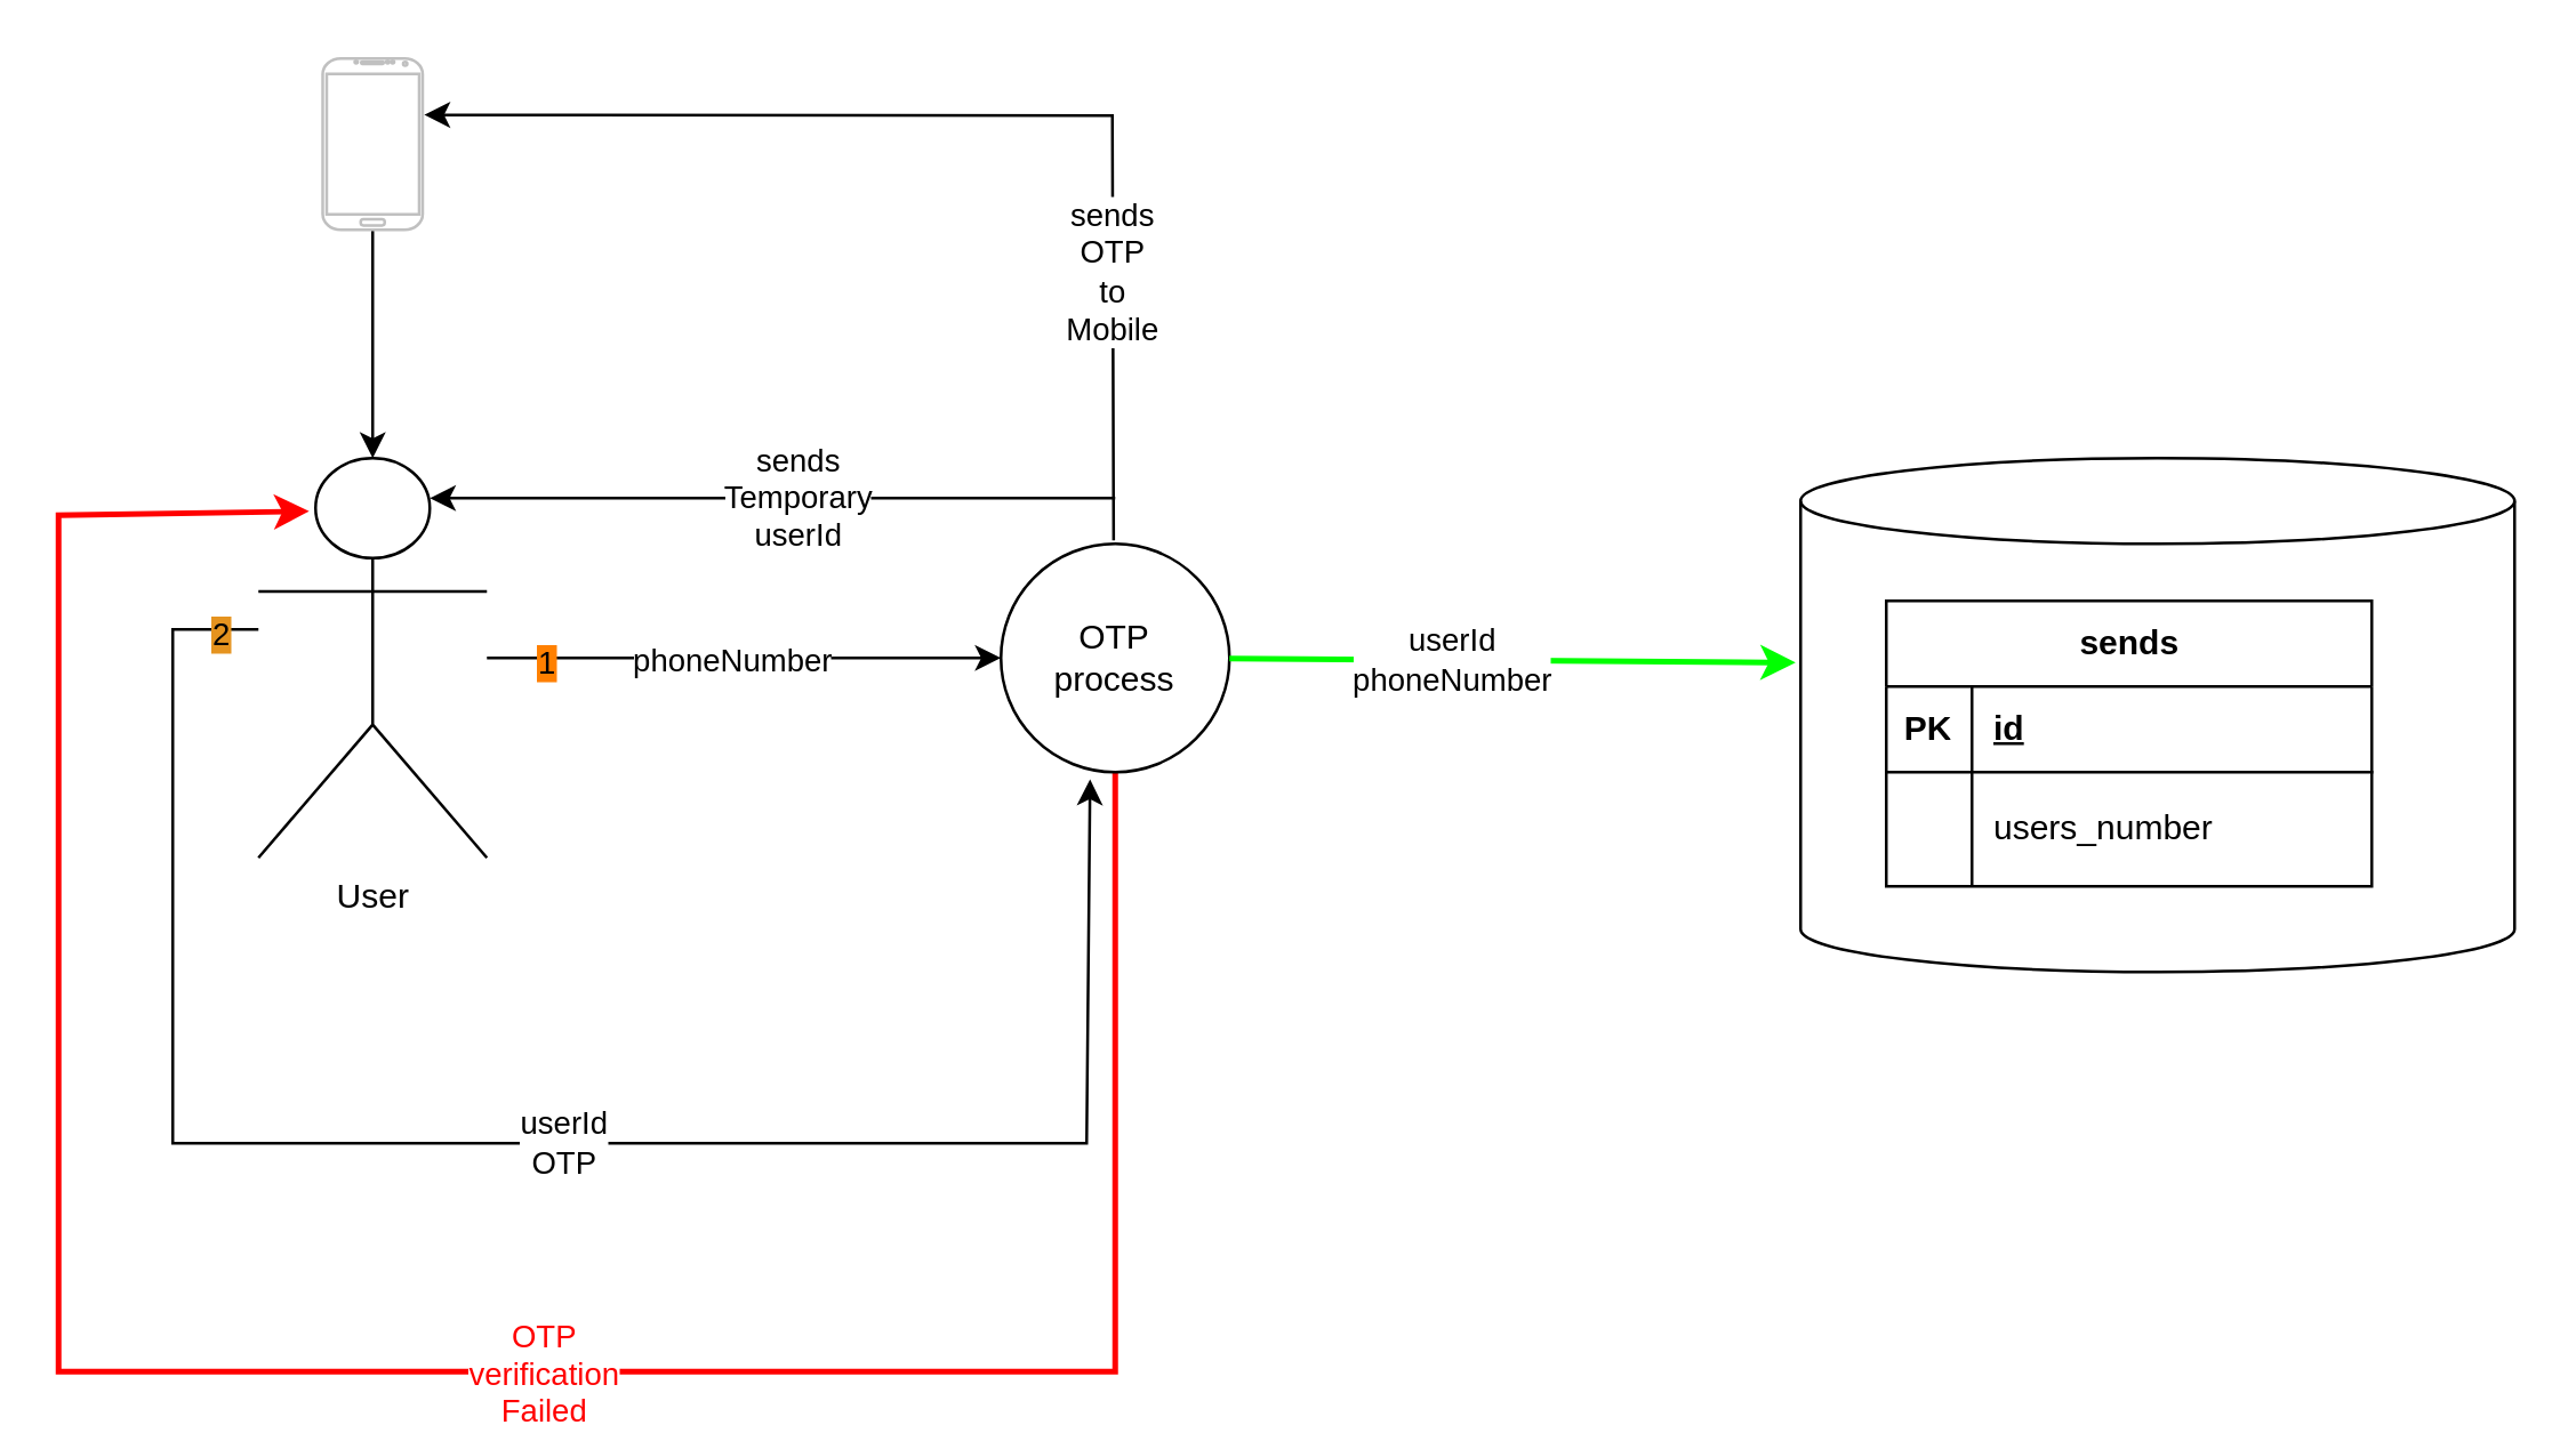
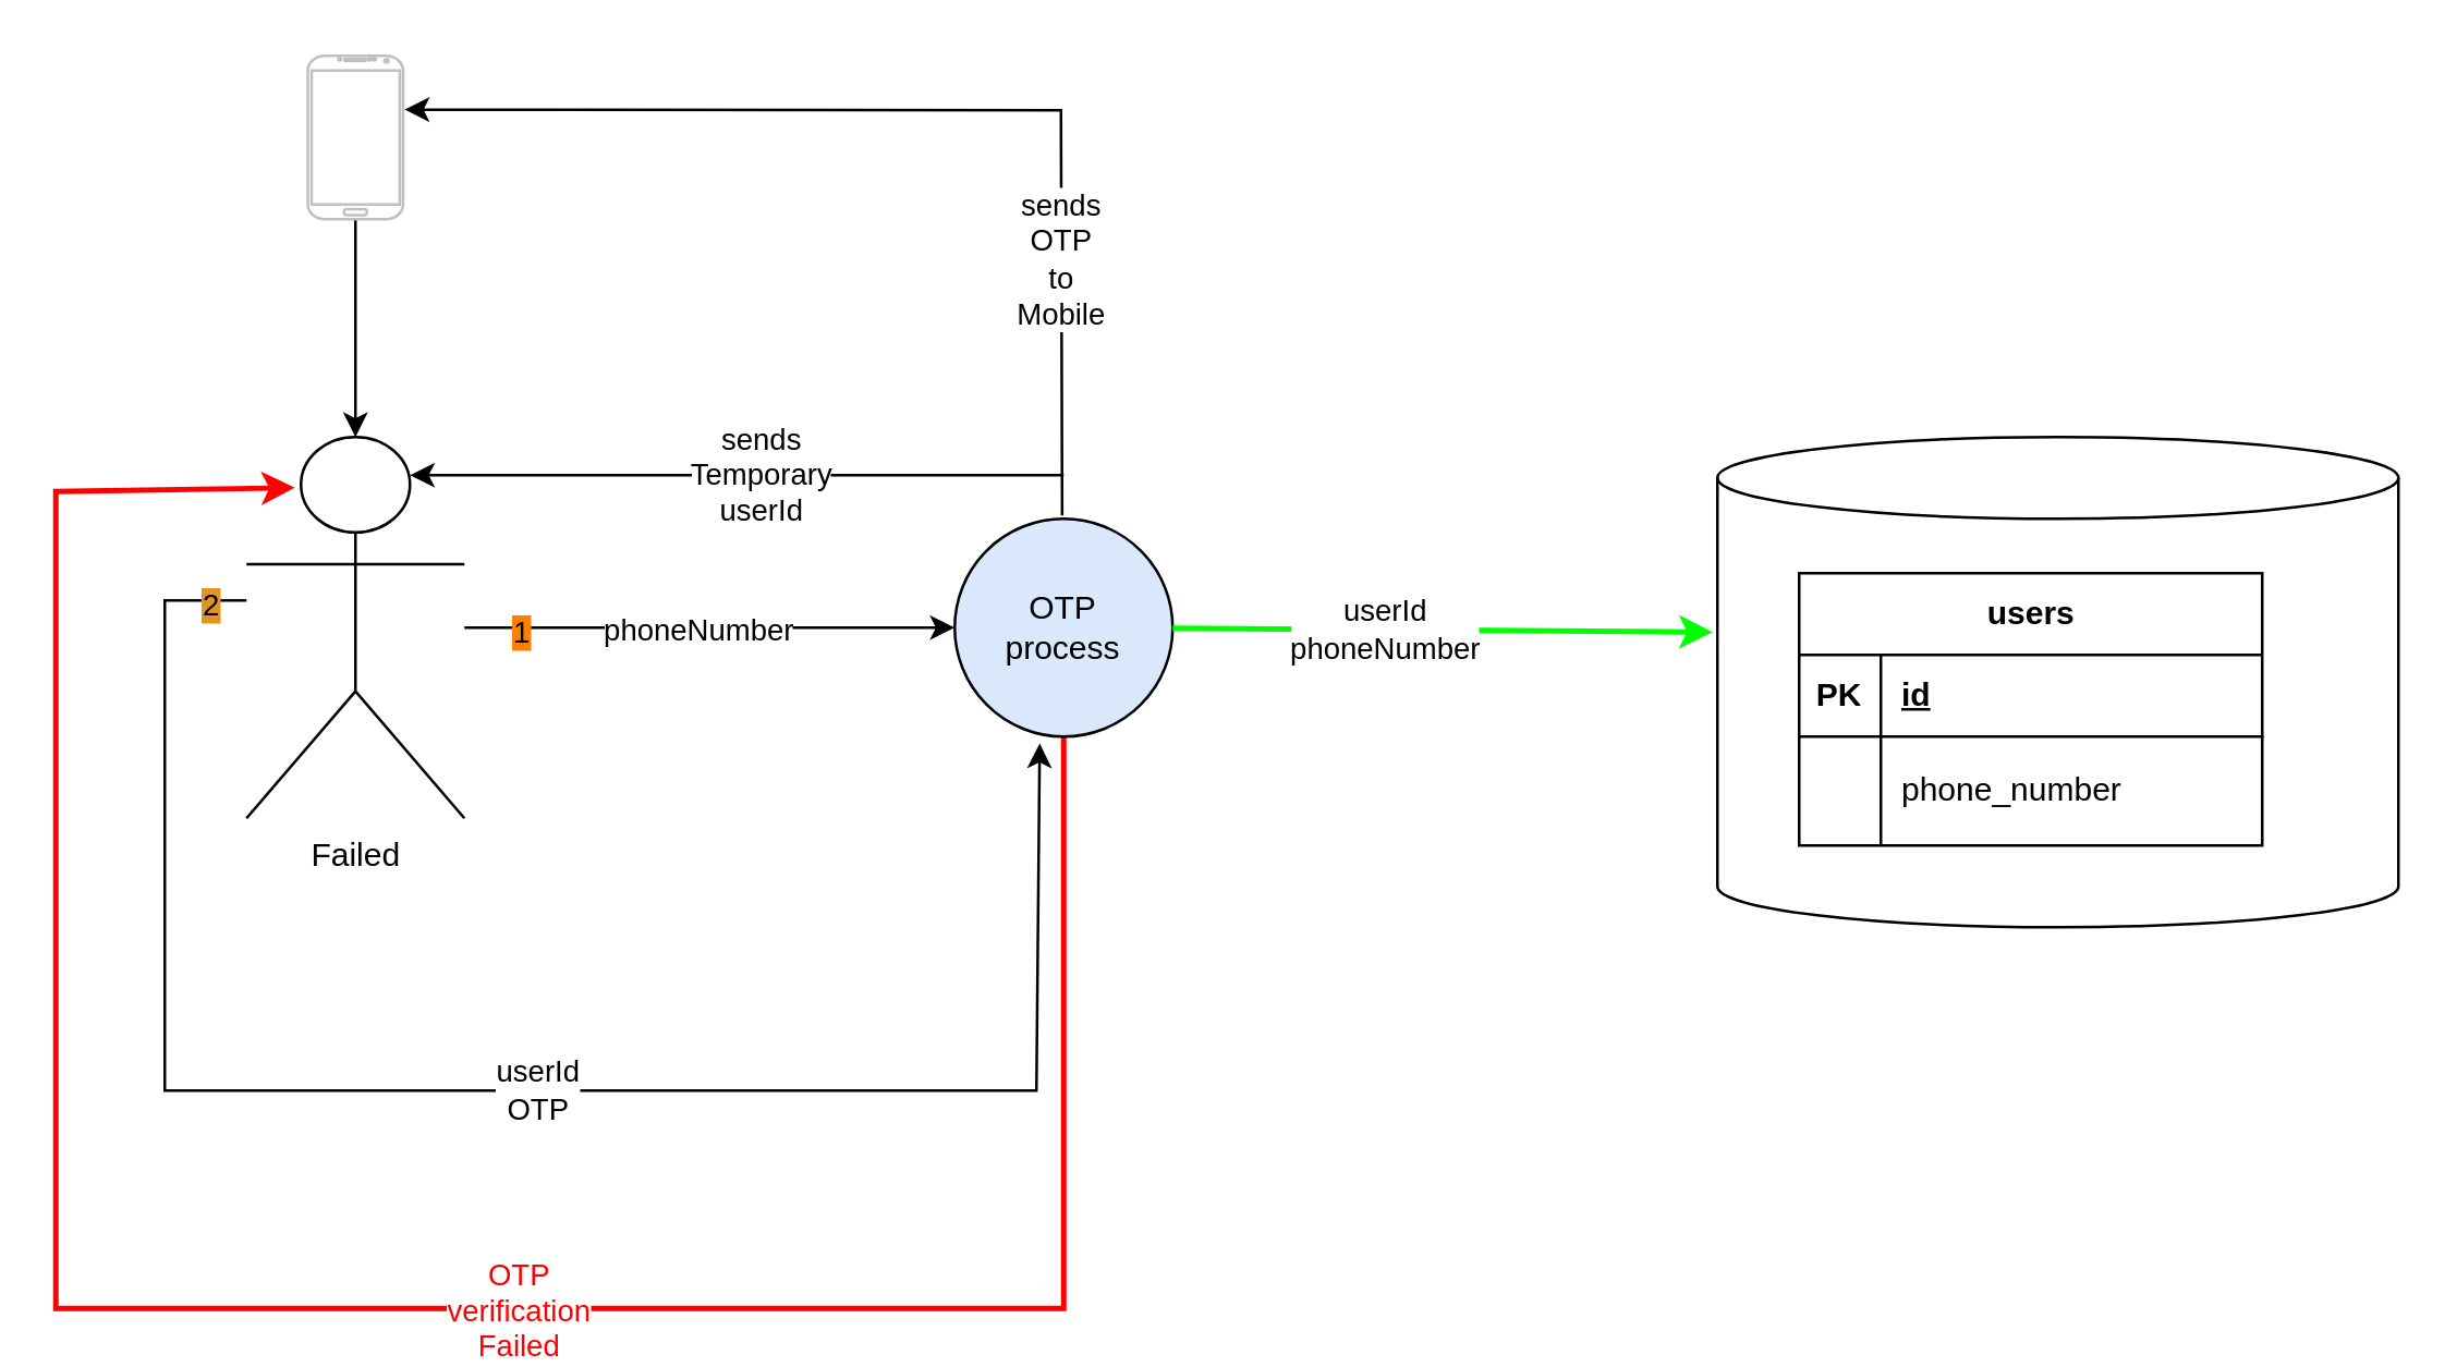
  <mxCell id="0" />
  <mxCell id="1" parent="0" />
  <mxCell id="2" value="" style="edgeStyle=none;html=1;" parent="1" source="5" target="8" edge="1"><mxGeometry relative="1" as="geometry" /></mxCell>
  <mxCell id="3" value="phoneNumber" style="edgeLabel;html=1;align=center;verticalAlign=middle;resizable=0;points=[];" parent="2" vertex="1" connectable="0"><mxGeometry x="-0.055" relative="1" as="geometry"><mxPoint as="offset" /></mxGeometry></mxCell>
  <mxCell id="4" value="1" style="edgeLabel;html=1;align=center;verticalAlign=middle;resizable=0;points=[];labelBackgroundColor=#FF8000;" parent="2" vertex="1" connectable="0"><mxGeometry x="-0.623" y="-1" relative="1" as="geometry"><mxPoint x="-14" as="offset" /></mxGeometry></mxCell>
- <mxCell id="5" value="User" style="shape=umlActor;verticalLabelPosition=bottom;verticalAlign=top;html=1;outlineConnect=0;" parent="1" vertex="1"><mxGeometry x="90" y="160" width="80" height="140" as="geometry" /></mxCell>
+ <mxCell id="5" value="Failed" style="shape=umlActor;verticalLabelPosition=bottom;verticalAlign=top;html=1;outlineConnect=0;" parent="1" vertex="1"><mxGeometry x="90" y="160" width="80" height="140" as="geometry" /></mxCell>
  <mxCell id="6" style="edgeStyle=none;html=1;rounded=0;curved=0;entryX=0.222;entryY=0.133;entryDx=0;entryDy=0;entryPerimeter=0;strokeWidth=2;strokeColor=#FF0000;" parent="1" source="8" target="5" edge="1"><mxGeometry relative="1" as="geometry"><mxPoint x="80" y="180" as="targetPoint" /><Array as="points"><mxPoint x="390" y="480" /><mxPoint x="20" y="480" /><mxPoint x="20" y="180" /></Array></mxGeometry></mxCell>
  <mxCell id="7" value="&lt;font style=&quot;color: rgb(255, 0, 0);&quot;&gt;OTP&lt;/font&gt;&lt;div&gt;&lt;font style=&quot;color: rgb(255, 0, 0);&quot;&gt;verification&lt;/font&gt;&lt;/div&gt;&lt;div&gt;&lt;font style=&quot;color: rgb(255, 0, 0);&quot;&gt;Failed&lt;/font&gt;&lt;/div&gt;" style="edgeLabel;html=1;align=center;verticalAlign=middle;resizable=0;points=[];" parent="6" vertex="1" connectable="0"><mxGeometry x="-0.15" relative="1" as="geometry"><mxPoint as="offset" /></mxGeometry></mxCell>
- <mxCell id="8" value="OTP&lt;div&gt;process&lt;/div&gt;" style="ellipse;whiteSpace=wrap;html=1;verticalAlign=middle;" parent="1" vertex="1"><mxGeometry x="350" y="190" width="80" height="80" as="geometry" /></mxCell>
+ <mxCell id="8" value="OTP&lt;div&gt;process&lt;/div&gt;" style="ellipse;whiteSpace=wrap;html=1;verticalAlign=middle;fillColor=#dae8fc;" parent="1" vertex="1"><mxGeometry x="350" y="190" width="80" height="80" as="geometry" /></mxCell>
  <mxCell id="9" style="edgeStyle=none;html=1;entryX=-0.007;entryY=0.398;entryDx=0;entryDy=0;entryPerimeter=0;strokeWidth=2;strokeColor=#00FF00;" parent="1" source="8" target="21" edge="1"><mxGeometry relative="1" as="geometry" /></mxCell>
  <mxCell id="10" value="userId&lt;div&gt;phoneNumber&lt;/div&gt;" style="edgeLabel;html=1;align=center;verticalAlign=middle;resizable=0;points=[];" parent="9" vertex="1" connectable="0"><mxGeometry x="-0.211" relative="1" as="geometry"><mxPoint as="offset" /></mxGeometry></mxCell>
  <mxCell id="11" style="edgeStyle=none;html=1;" parent="1" source="12" target="5" edge="1"><mxGeometry relative="1" as="geometry" /></mxCell>
  <mxCell id="12" value="" style="verticalLabelPosition=bottom;verticalAlign=top;html=1;shadow=0;dashed=0;strokeWidth=1;shape=mxgraph.android.phone2;strokeColor=#c0c0c0;" parent="1" vertex="1"><mxGeometry x="112.5" y="20" width="35" height="60" as="geometry" /></mxCell>
  <mxCell id="13" style="edgeStyle=none;html=1;entryX=1.016;entryY=0.329;entryDx=0;entryDy=0;entryPerimeter=0;exitX=0.493;exitY=-0.015;exitDx=0;exitDy=0;exitPerimeter=0;rounded=0;curved=0;" parent="1" source="8" target="12" edge="1"><mxGeometry relative="1" as="geometry"><Array as="points"><mxPoint x="389" y="40" /></Array></mxGeometry></mxCell>
  <mxCell id="14" value="sends&lt;div&gt;OTP&lt;/div&gt;&lt;div&gt;to&lt;/div&gt;&lt;div&gt;Mobile&lt;/div&gt;" style="edgeLabel;html=1;align=center;verticalAlign=middle;resizable=0;points=[];" parent="13" vertex="1" connectable="0"><mxGeometry x="-0.517" y="1" relative="1" as="geometry"><mxPoint as="offset" /></mxGeometry></mxCell>
  <mxCell id="15" value="" style="edgeStyle=none;orthogonalLoop=1;jettySize=auto;html=1;entryX=0.75;entryY=0.1;entryDx=0;entryDy=0;entryPerimeter=0;" parent="1" target="5" edge="1"><mxGeometry width="80" relative="1" as="geometry"><mxPoint x="390" y="174" as="sourcePoint" /><mxPoint x="180" y="170" as="targetPoint" /><Array as="points" /></mxGeometry></mxCell>
  <mxCell id="16" value="sends&lt;div&gt;Temporary&lt;/div&gt;&lt;div&gt;userId&lt;/div&gt;" style="edgeLabel;html=1;align=center;verticalAlign=middle;resizable=0;points=[];" parent="15" vertex="1" connectable="0"><mxGeometry x="-0.065" y="-1" relative="1" as="geometry"><mxPoint as="offset" /></mxGeometry></mxCell>
  <mxCell id="17" style="edgeStyle=none;html=1;entryX=0.39;entryY=1.031;entryDx=0;entryDy=0;entryPerimeter=0;rounded=0;curved=0;" parent="1" target="8" edge="1"><mxGeometry relative="1" as="geometry"><mxPoint x="90" y="220" as="sourcePoint" /><Array as="points"><mxPoint x="60" y="220" /><mxPoint x="60" y="400" /><mxPoint x="380" y="400" /></Array></mxGeometry></mxCell>
  <mxCell id="18" value="2" style="edgeLabel;html=1;align=center;verticalAlign=middle;resizable=0;points=[];labelBackgroundColor=light-dark(#e5931f, #ededed);" parent="17" vertex="1" connectable="0"><mxGeometry x="-0.958" y="1" relative="1" as="geometry"><mxPoint as="offset" /></mxGeometry></mxCell>
  <mxCell id="19" value="userId&lt;div&gt;OTP&lt;/div&gt;" style="edgeLabel;html=1;align=center;verticalAlign=middle;resizable=0;points=[];" parent="17" vertex="1" connectable="0"><mxGeometry x="0.051" y="1" relative="1" as="geometry"><mxPoint as="offset" /></mxGeometry></mxCell>
  <mxCell id="20" value="" style="group" parent="1" vertex="1" connectable="0"><mxGeometry x="630" y="160" width="250" height="180" as="geometry" /></mxCell>
  <mxCell id="21" value="" style="shape=cylinder3;whiteSpace=wrap;html=1;boundedLbl=1;backgroundOutline=1;size=15;container=1;" parent="20" vertex="1"><mxGeometry width="250" height="180" as="geometry" /></mxCell>
- <mxCell id="22" value="sends" style="shape=table;startSize=30;container=1;collapsible=1;childLayout=tableLayout;fixedRows=1;rowLines=0;fontStyle=1;align=center;resizeLast=1;html=1;" parent="20" vertex="1"><mxGeometry x="30" y="50" width="170" height="100" as="geometry"><mxRectangle x="-1520" y="-550" width="70" height="30" as="alternateBounds" /></mxGeometry></mxCell>
+ <mxCell id="22" value="users" style="shape=table;startSize=30;container=1;collapsible=1;childLayout=tableLayout;fixedRows=1;rowLines=0;fontStyle=1;align=center;resizeLast=1;html=1;" parent="20" vertex="1"><mxGeometry x="30" y="50" width="170" height="100" as="geometry"><mxRectangle x="-1520" y="-550" width="70" height="30" as="alternateBounds" /></mxGeometry></mxCell>
  <mxCell id="23" value="" style="shape=tableRow;horizontal=0;startSize=0;swimlaneHead=0;swimlaneBody=0;fillColor=none;collapsible=0;dropTarget=0;points=[[0,0.5],[1,0.5]];portConstraint=eastwest;top=0;left=0;right=0;bottom=1;" parent="22" vertex="1"><mxGeometry y="30" width="170" height="30" as="geometry" /></mxCell>
  <mxCell id="24" value="PK" style="shape=partialRectangle;connectable=0;fillColor=none;top=0;left=0;bottom=0;right=0;fontStyle=1;overflow=hidden;whiteSpace=wrap;html=1;" parent="23" vertex="1"><mxGeometry width="30" height="30" as="geometry"><mxRectangle width="30" height="30" as="alternateBounds" /></mxGeometry></mxCell>
  <mxCell id="25" value="id" style="shape=partialRectangle;connectable=0;fillColor=none;top=0;left=0;bottom=0;right=0;align=left;spacingLeft=6;fontStyle=5;overflow=hidden;whiteSpace=wrap;html=1;" parent="23" vertex="1"><mxGeometry x="30" width="140" height="30" as="geometry"><mxRectangle width="140" height="30" as="alternateBounds" /></mxGeometry></mxCell>
  <mxCell id="26" value="" style="shape=tableRow;horizontal=0;startSize=0;swimlaneHead=0;swimlaneBody=0;fillColor=none;collapsible=0;dropTarget=0;points=[[0,0.5],[1,0.5]];portConstraint=eastwest;top=0;left=0;right=0;bottom=0;" parent="22" vertex="1"><mxGeometry y="60" width="170" height="40" as="geometry" /></mxCell>
  <mxCell id="27" value="" style="shape=partialRectangle;connectable=0;fillColor=none;top=0;left=0;bottom=0;right=0;editable=1;overflow=hidden;whiteSpace=wrap;html=1;" parent="26" vertex="1"><mxGeometry width="30" height="40" as="geometry"><mxRectangle width="30" height="40" as="alternateBounds" /></mxGeometry></mxCell>
- <mxCell id="28" value="users_number" style="shape=partialRectangle;connectable=0;fillColor=none;top=0;left=0;bottom=0;right=0;align=left;spacingLeft=6;overflow=hidden;whiteSpace=wrap;html=1;" parent="26" vertex="1"><mxGeometry x="30" width="140" height="40" as="geometry"><mxRectangle width="140" height="40" as="alternateBounds" /></mxGeometry></mxCell>
+ <mxCell id="28" value="phone_number" style="shape=partialRectangle;connectable=0;fillColor=none;top=0;left=0;bottom=0;right=0;align=left;spacingLeft=6;overflow=hidden;whiteSpace=wrap;html=1;" parent="26" vertex="1"><mxGeometry x="30" width="140" height="40" as="geometry"><mxRectangle width="140" height="40" as="alternateBounds" /></mxGeometry></mxCell>
